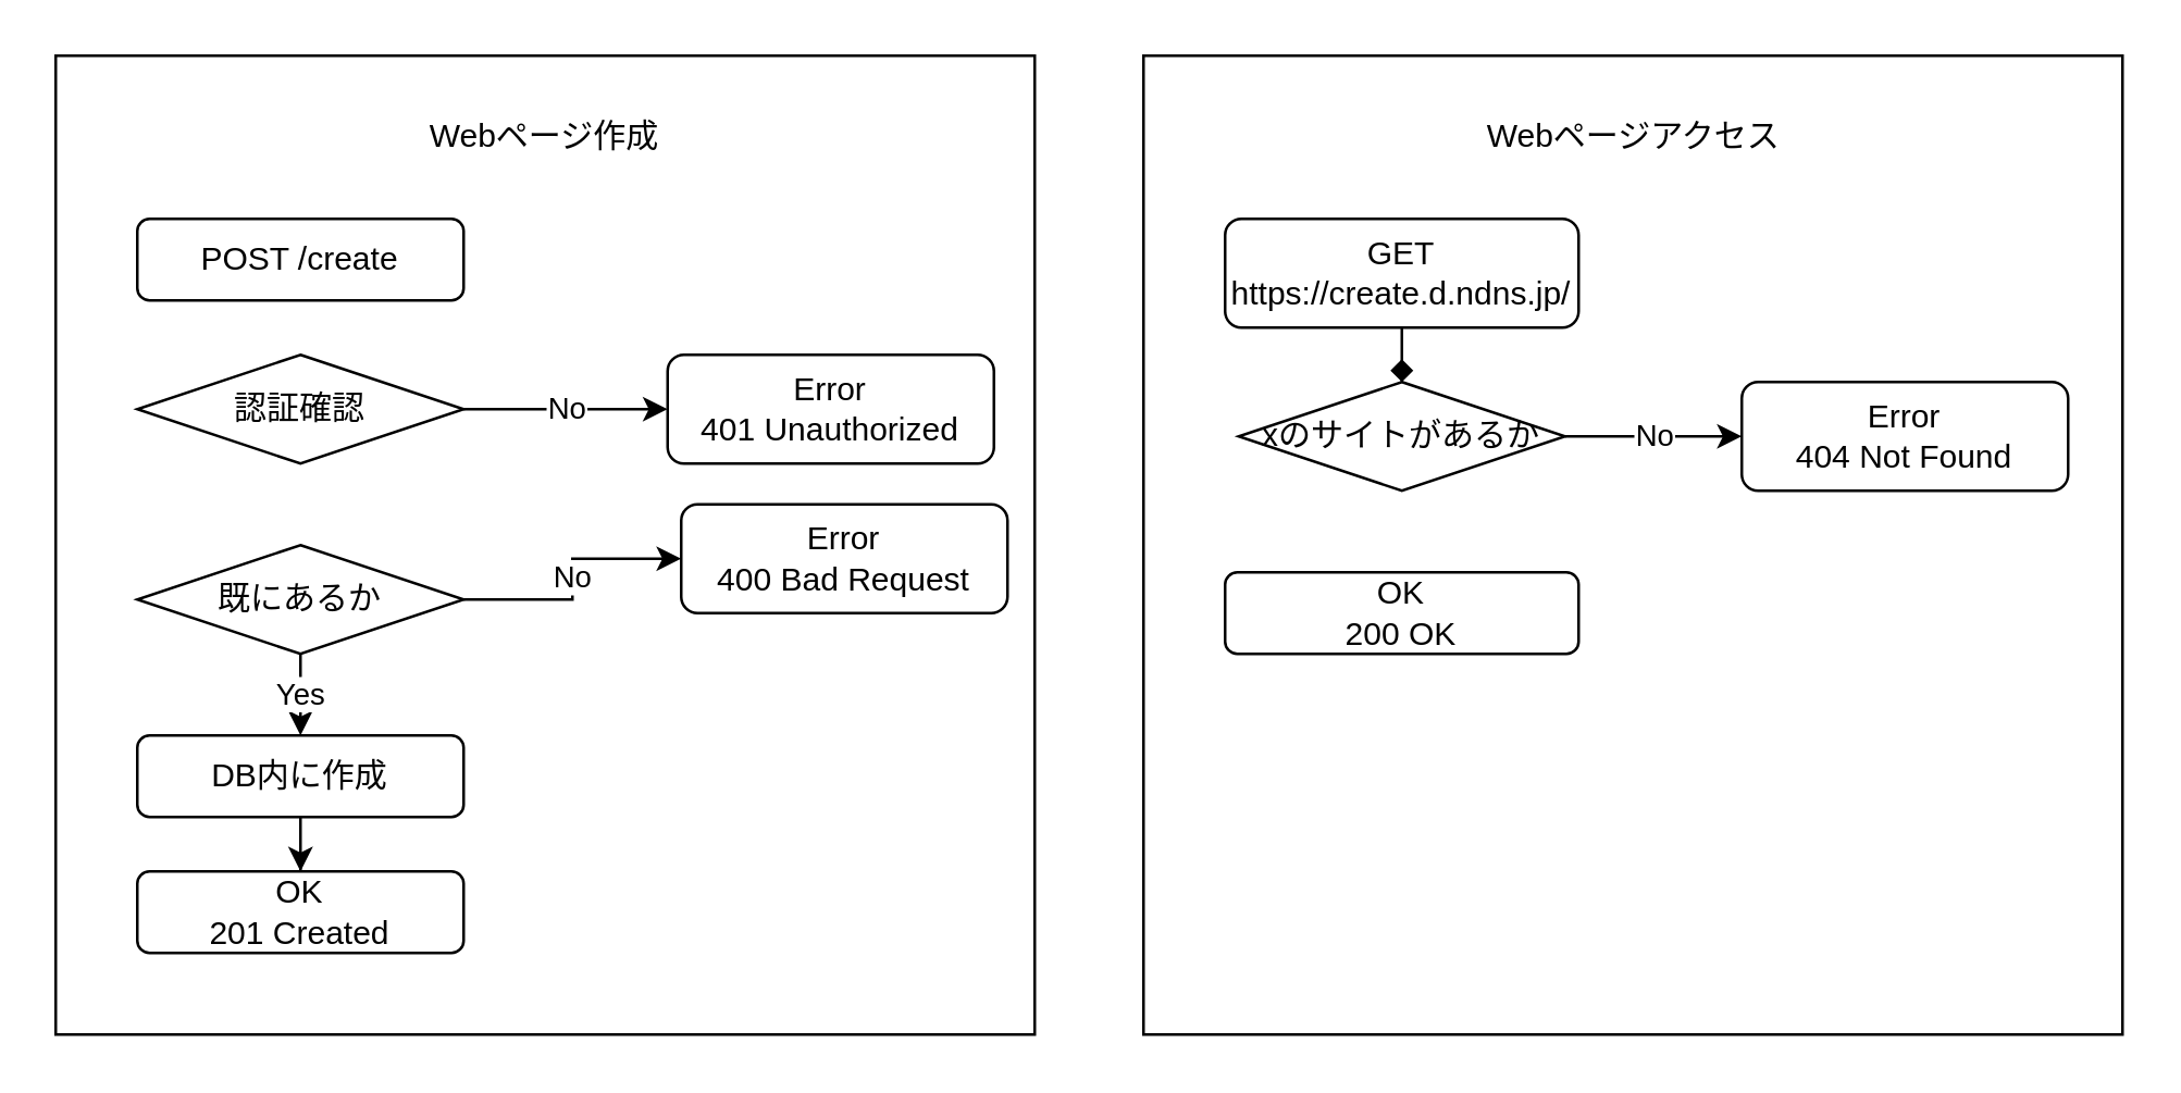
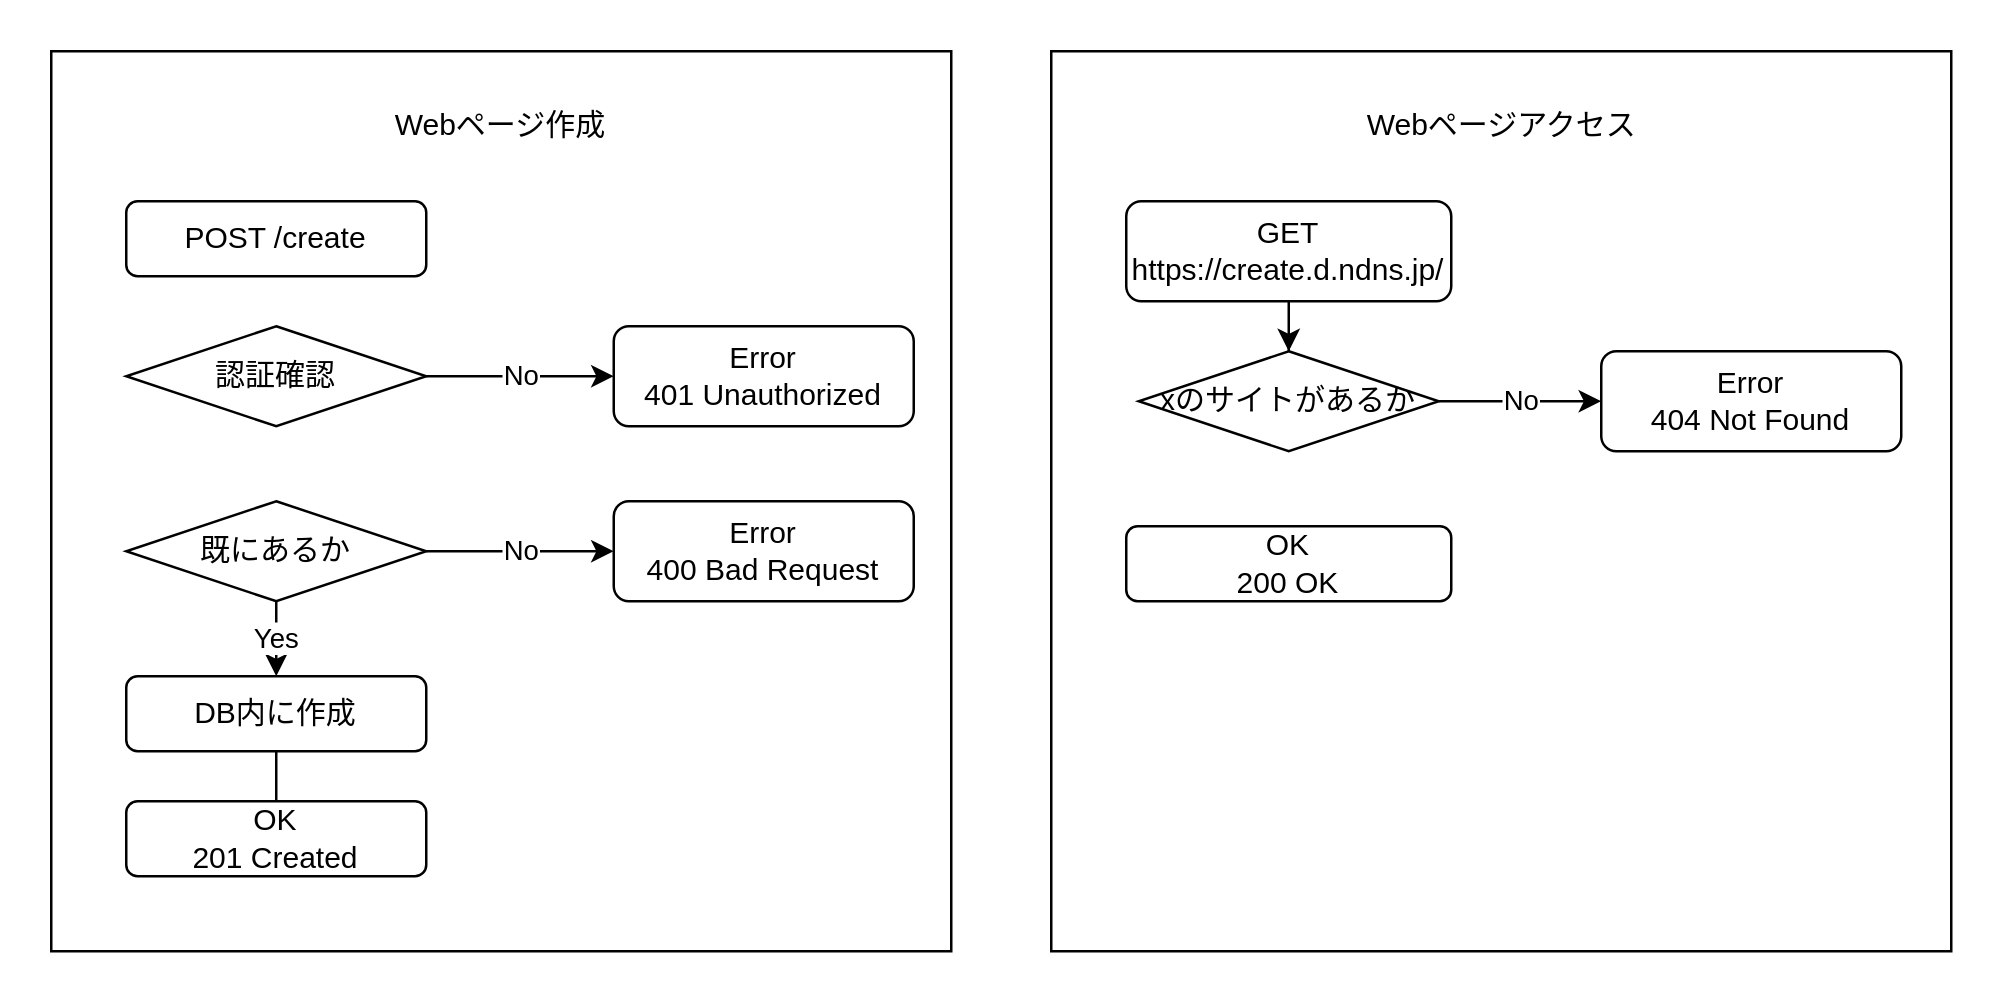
  <mxCell id="0" />
  <mxCell id="1" parent="0" />
  <mxCell id="2" value="" style="rounded=0;whiteSpace=wrap;html=1;" vertex="1" parent="1"><mxGeometry x="20" y="20" width="360" height="360" as="geometry" /></mxCell>
  <mxCell id="3" value="Webページ作成" style="text;html=1;strokeColor=none;fillColor=none;align=center;verticalAlign=middle;whiteSpace=wrap;rounded=0;" vertex="1" parent="1"><mxGeometry x="155" y="40" width="90" height="20" as="geometry" /></mxCell>
  <mxCell id="4" value="POST /create" style="rounded=1;whiteSpace=wrap;html=1;" vertex="1" parent="1"><mxGeometry x="50" y="80" width="120" height="30" as="geometry" /></mxCell>
  <mxCell id="5" value="No" style="edgeStyle=orthogonalEdgeStyle;rounded=0;orthogonalLoop=1;jettySize=auto;html=1;" edge="1" parent="1" source="6" target="7"><mxGeometry relative="1" as="geometry" /></mxCell>
  <mxCell id="6" value="認証確認" style="rhombus;whiteSpace=wrap;html=1;" vertex="1" parent="1"><mxGeometry x="50" y="130" width="120" height="40" as="geometry" /></mxCell>
  <mxCell id="7" value="Error 401&amp;nbsp;Unauthorized" style="rounded=1;whiteSpace=wrap;html=1;" vertex="1" parent="1"><mxGeometry x="245" y="130" width="120" height="40" as="geometry" /></mxCell>
  <mxCell id="8" value="No" style="edgeStyle=orthogonalEdgeStyle;rounded=0;orthogonalLoop=1;jettySize=auto;html=1;" edge="1" parent="1" source="10" target="11"><mxGeometry relative="1" as="geometry" /></mxCell>
  <mxCell id="9" value="Yes" style="edgeStyle=orthogonalEdgeStyle;rounded=0;orthogonalLoop=1;jettySize=auto;html=1;" edge="1" parent="1" source="10" target="13"><mxGeometry relative="1" as="geometry" /></mxCell>
  <mxCell id="10" value="既にあるか" style="rhombus;whiteSpace=wrap;html=1;" vertex="1" parent="1"><mxGeometry x="50" y="200" width="120" height="40" as="geometry" /></mxCell>
- <mxCell id="11" value="Error&lt;br&gt;400 Bad Request" style="rounded=1;whiteSpace=wrap;html=1;" vertex="1" parent="1"><mxGeometry x="250" y="185" width="120" height="40" as="geometry" /></mxCell>
- <mxCell id="12" value="" style="edgeStyle=orthogonalEdgeStyle;rounded=0;orthogonalLoop=1;jettySize=auto;html=1;" edge="1" parent="1" source="13" target="14"><mxGeometry relative="1" as="geometry" /></mxCell>
+ <mxCell id="11" value="Error&lt;br&gt;400 Bad Request" style="rounded=1;whiteSpace=wrap;html=1;" vertex="1" parent="1"><mxGeometry x="245" y="200" width="120" height="40" as="geometry" /></mxCell>
+ <mxCell id="12" value="" style="edgeStyle=orthogonalEdgeStyle;rounded=0;orthogonalLoop=1;jettySize=auto;html=1;endArrow=none;" edge="1" parent="1" source="13" target="14"><mxGeometry relative="1" as="geometry" /></mxCell>
  <mxCell id="13" value="DB内に作成" style="rounded=1;whiteSpace=wrap;html=1;" vertex="1" parent="1"><mxGeometry x="50" y="270" width="120" height="30" as="geometry" /></mxCell>
  <mxCell id="14" value="OK&lt;br&gt;201 Created" style="rounded=1;whiteSpace=wrap;html=1;" vertex="1" parent="1"><mxGeometry x="50" y="320" width="120" height="30" as="geometry" /></mxCell>
  <mxCell id="15" value="" style="rounded=0;whiteSpace=wrap;html=1;" vertex="1" parent="1"><mxGeometry x="420" y="20" width="360" height="360" as="geometry" /></mxCell>
  <mxCell id="16" value="Webページアクセス" style="text;html=1;strokeColor=none;fillColor=none;align=center;verticalAlign=middle;whiteSpace=wrap;rounded=0;" vertex="1" parent="1"><mxGeometry x="542.5" y="40" width="115" height="20" as="geometry" /></mxCell>
- <mxCell id="17" value="" style="edgeStyle=orthogonalEdgeStyle;rounded=0;orthogonalLoop=1;jettySize=auto;html=1;endArrow=diamond;" edge="1" parent="1" source="18" target="20"><mxGeometry relative="1" as="geometry" /></mxCell>
+ <mxCell id="17" value="" style="edgeStyle=orthogonalEdgeStyle;rounded=0;orthogonalLoop=1;jettySize=auto;html=1;" edge="1" parent="1" source="18" target="20"><mxGeometry relative="1" as="geometry" /></mxCell>
  <mxCell id="18" value="GET&lt;br&gt;https://create.d.ndns.jp/" style="rounded=1;whiteSpace=wrap;html=1;" vertex="1" parent="1"><mxGeometry x="450" y="80" width="130" height="40" as="geometry" /></mxCell>
  <mxCell id="19" value="No" style="edgeStyle=orthogonalEdgeStyle;rounded=0;orthogonalLoop=1;jettySize=auto;html=1;" edge="1" parent="1" source="20" target="21"><mxGeometry relative="1" as="geometry" /></mxCell>
  <mxCell id="20" value="xのサイトがあるか" style="rhombus;whiteSpace=wrap;html=1;" vertex="1" parent="1"><mxGeometry x="455" y="140" width="120" height="40" as="geometry" /></mxCell>
  <mxCell id="21" value="Error&lt;br&gt;404 Not Found" style="rounded=1;whiteSpace=wrap;html=1;" vertex="1" parent="1"><mxGeometry x="640" y="140" width="120" height="40" as="geometry" /></mxCell>
  <mxCell id="22" value="OK&lt;br&gt;200 OK" style="rounded=1;whiteSpace=wrap;html=1;" vertex="1" parent="1"><mxGeometry x="450" y="210" width="130" height="30" as="geometry" /></mxCell>
